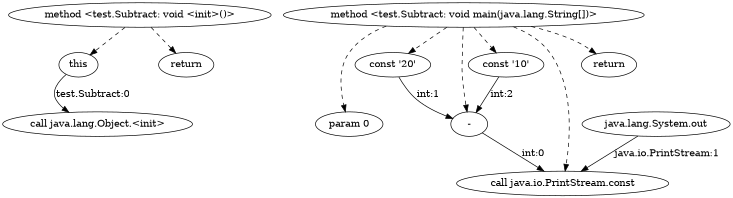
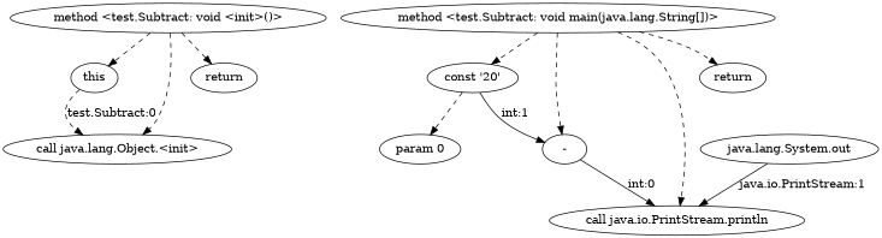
  digraph {
    edge [style=dashed]
    n1 [label="method <test.Subtract: void <init>()>"]
    n2 [label=this]
    n3 [label="call java.lang.Object.<init>"]
    n4 [label=return]
    n5 [label="method <test.Subtract: void main(java.lang.String[])>"]
    n6 [label="param 0"]
    n7 [label="-"]
    n8 [label="const '20'"]
-   n9 [label="const '10'"]
-   n10 [label="call java.io.PrintStream.const"]
+   n10 [label="call java.io.PrintStream.println"]
    n11 [label=return]
    n12 [label="java.lang.System.out"]
    n1 -> n2
+   n1 -> n3
    n1 -> n4
-   n2 -> n3 [label="test.Subtract:0" style=""]
-   n5 -> n6
+   n2 -> n3 [label="test.Subtract:0"]
+   n8 -> n6
    n5 -> n7
    n5 -> n8
-   n5 -> n9
    n5 -> n10
    n5 -> n11
    n7 -> n10 [label="int:0" style=""]
    n8 -> n7 [label="int:1" style=""]
-   n9 -> n7 [label="int:2" style=""]
    n12 -> n10 [label="java.io.PrintStream:1" style=""]
  }
